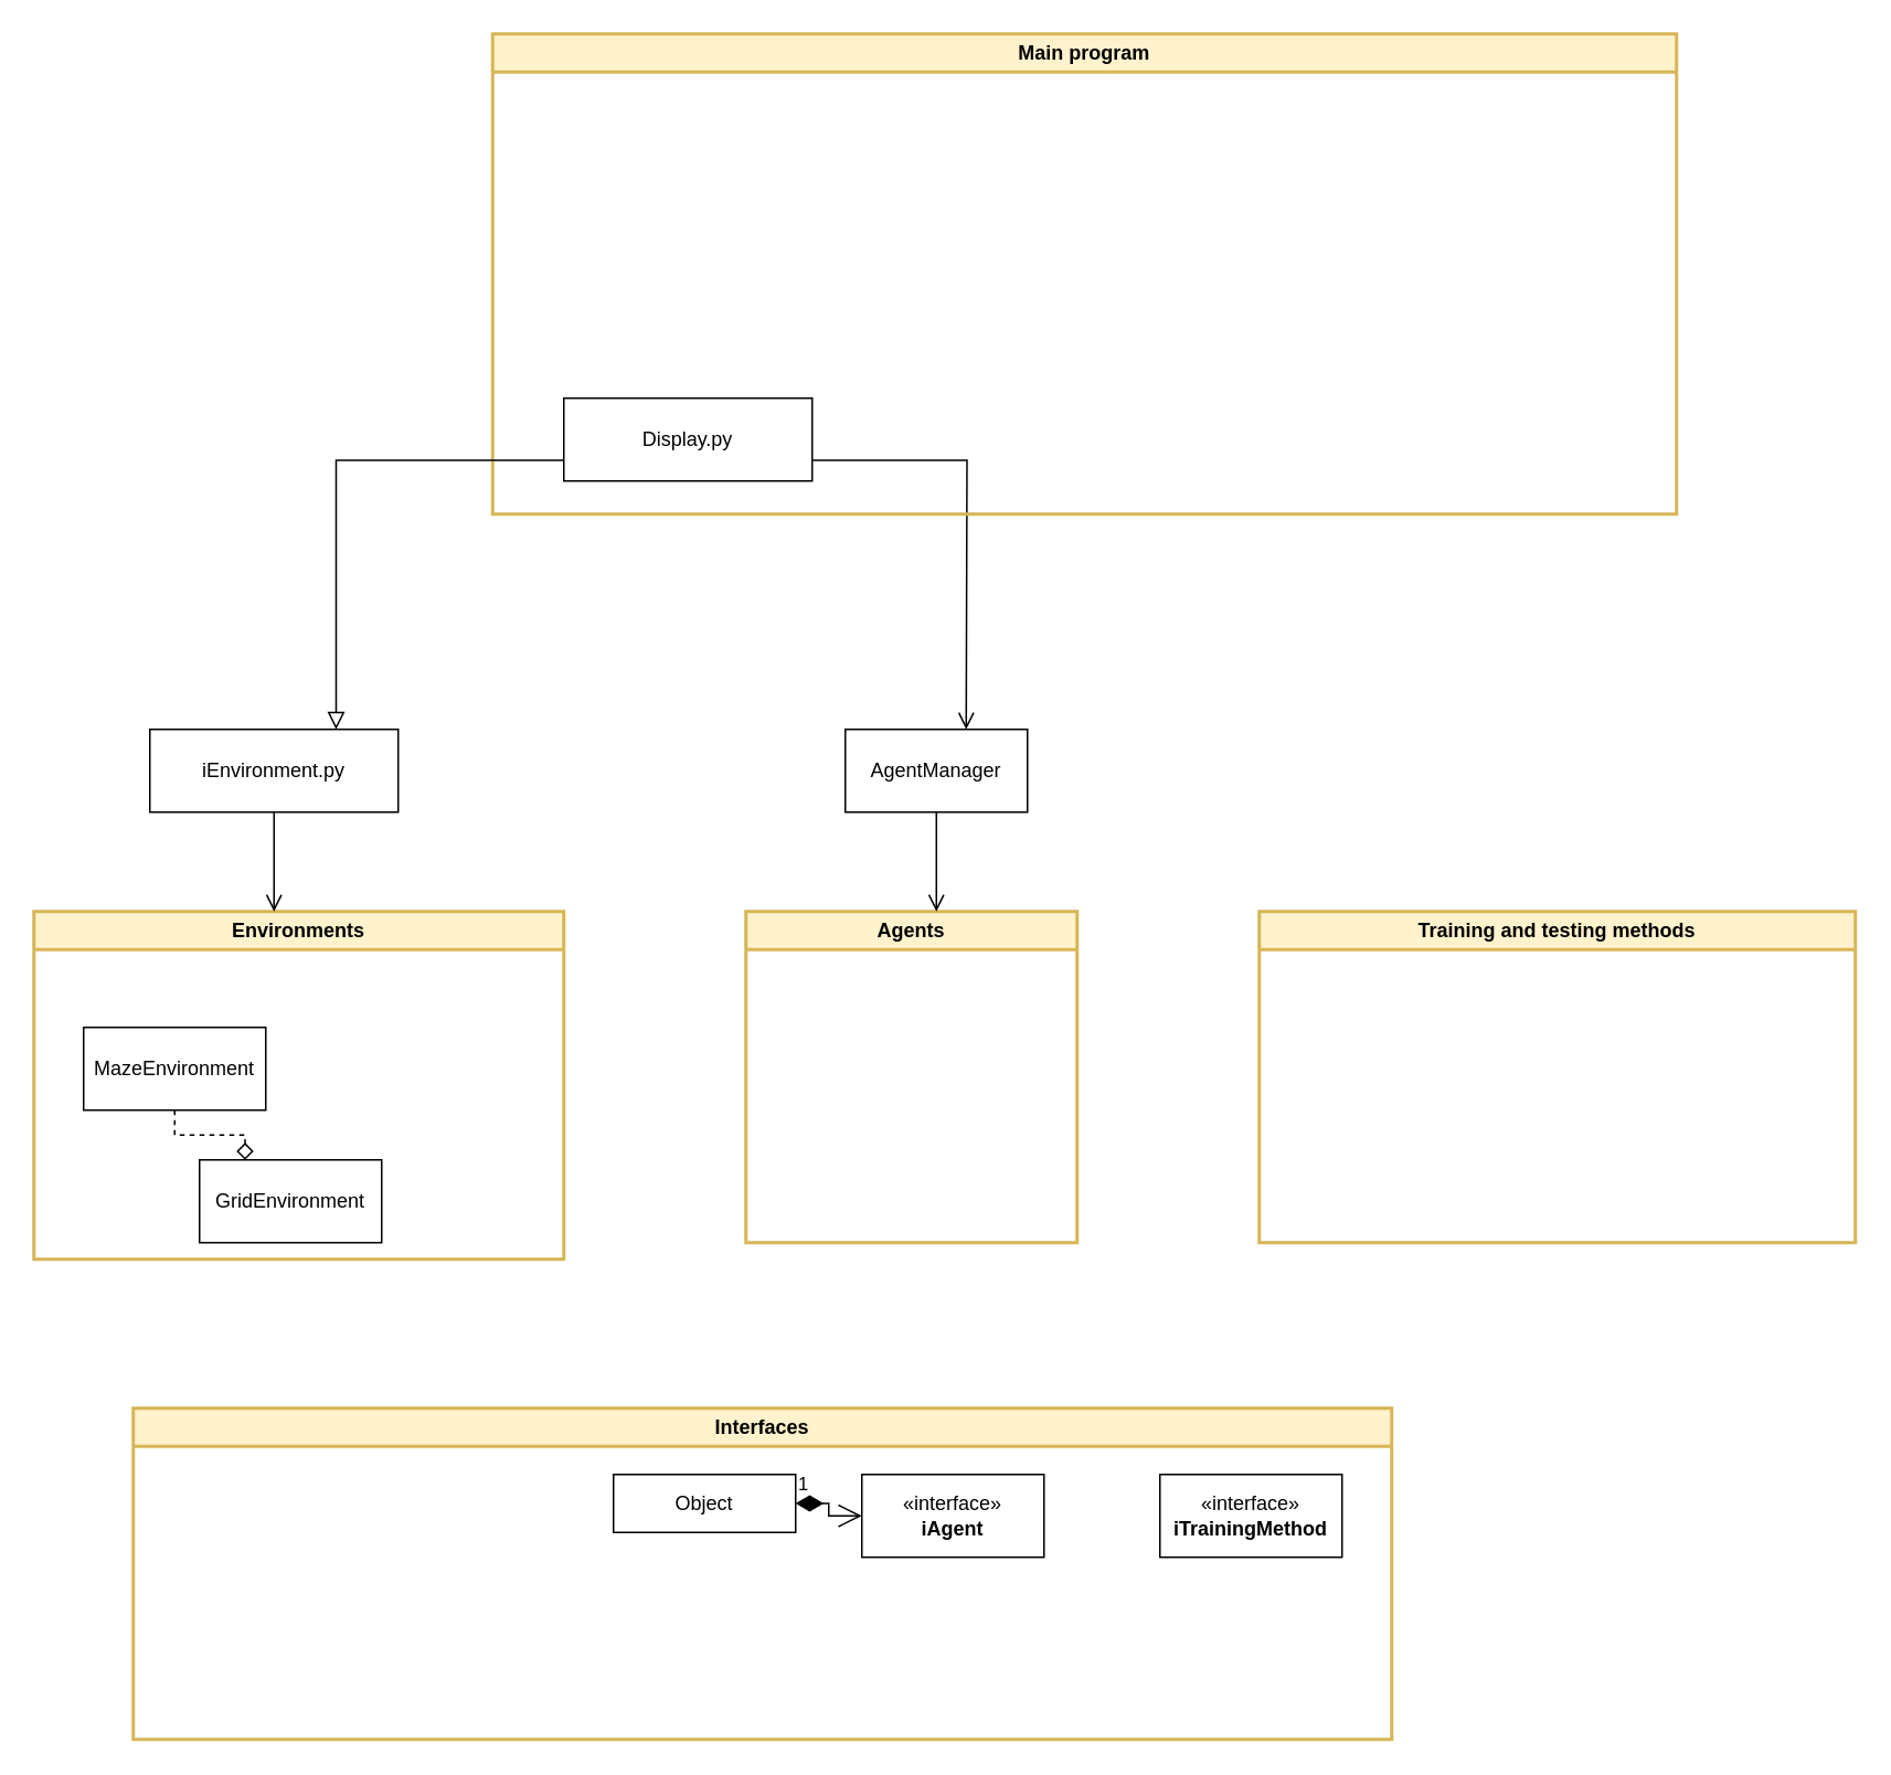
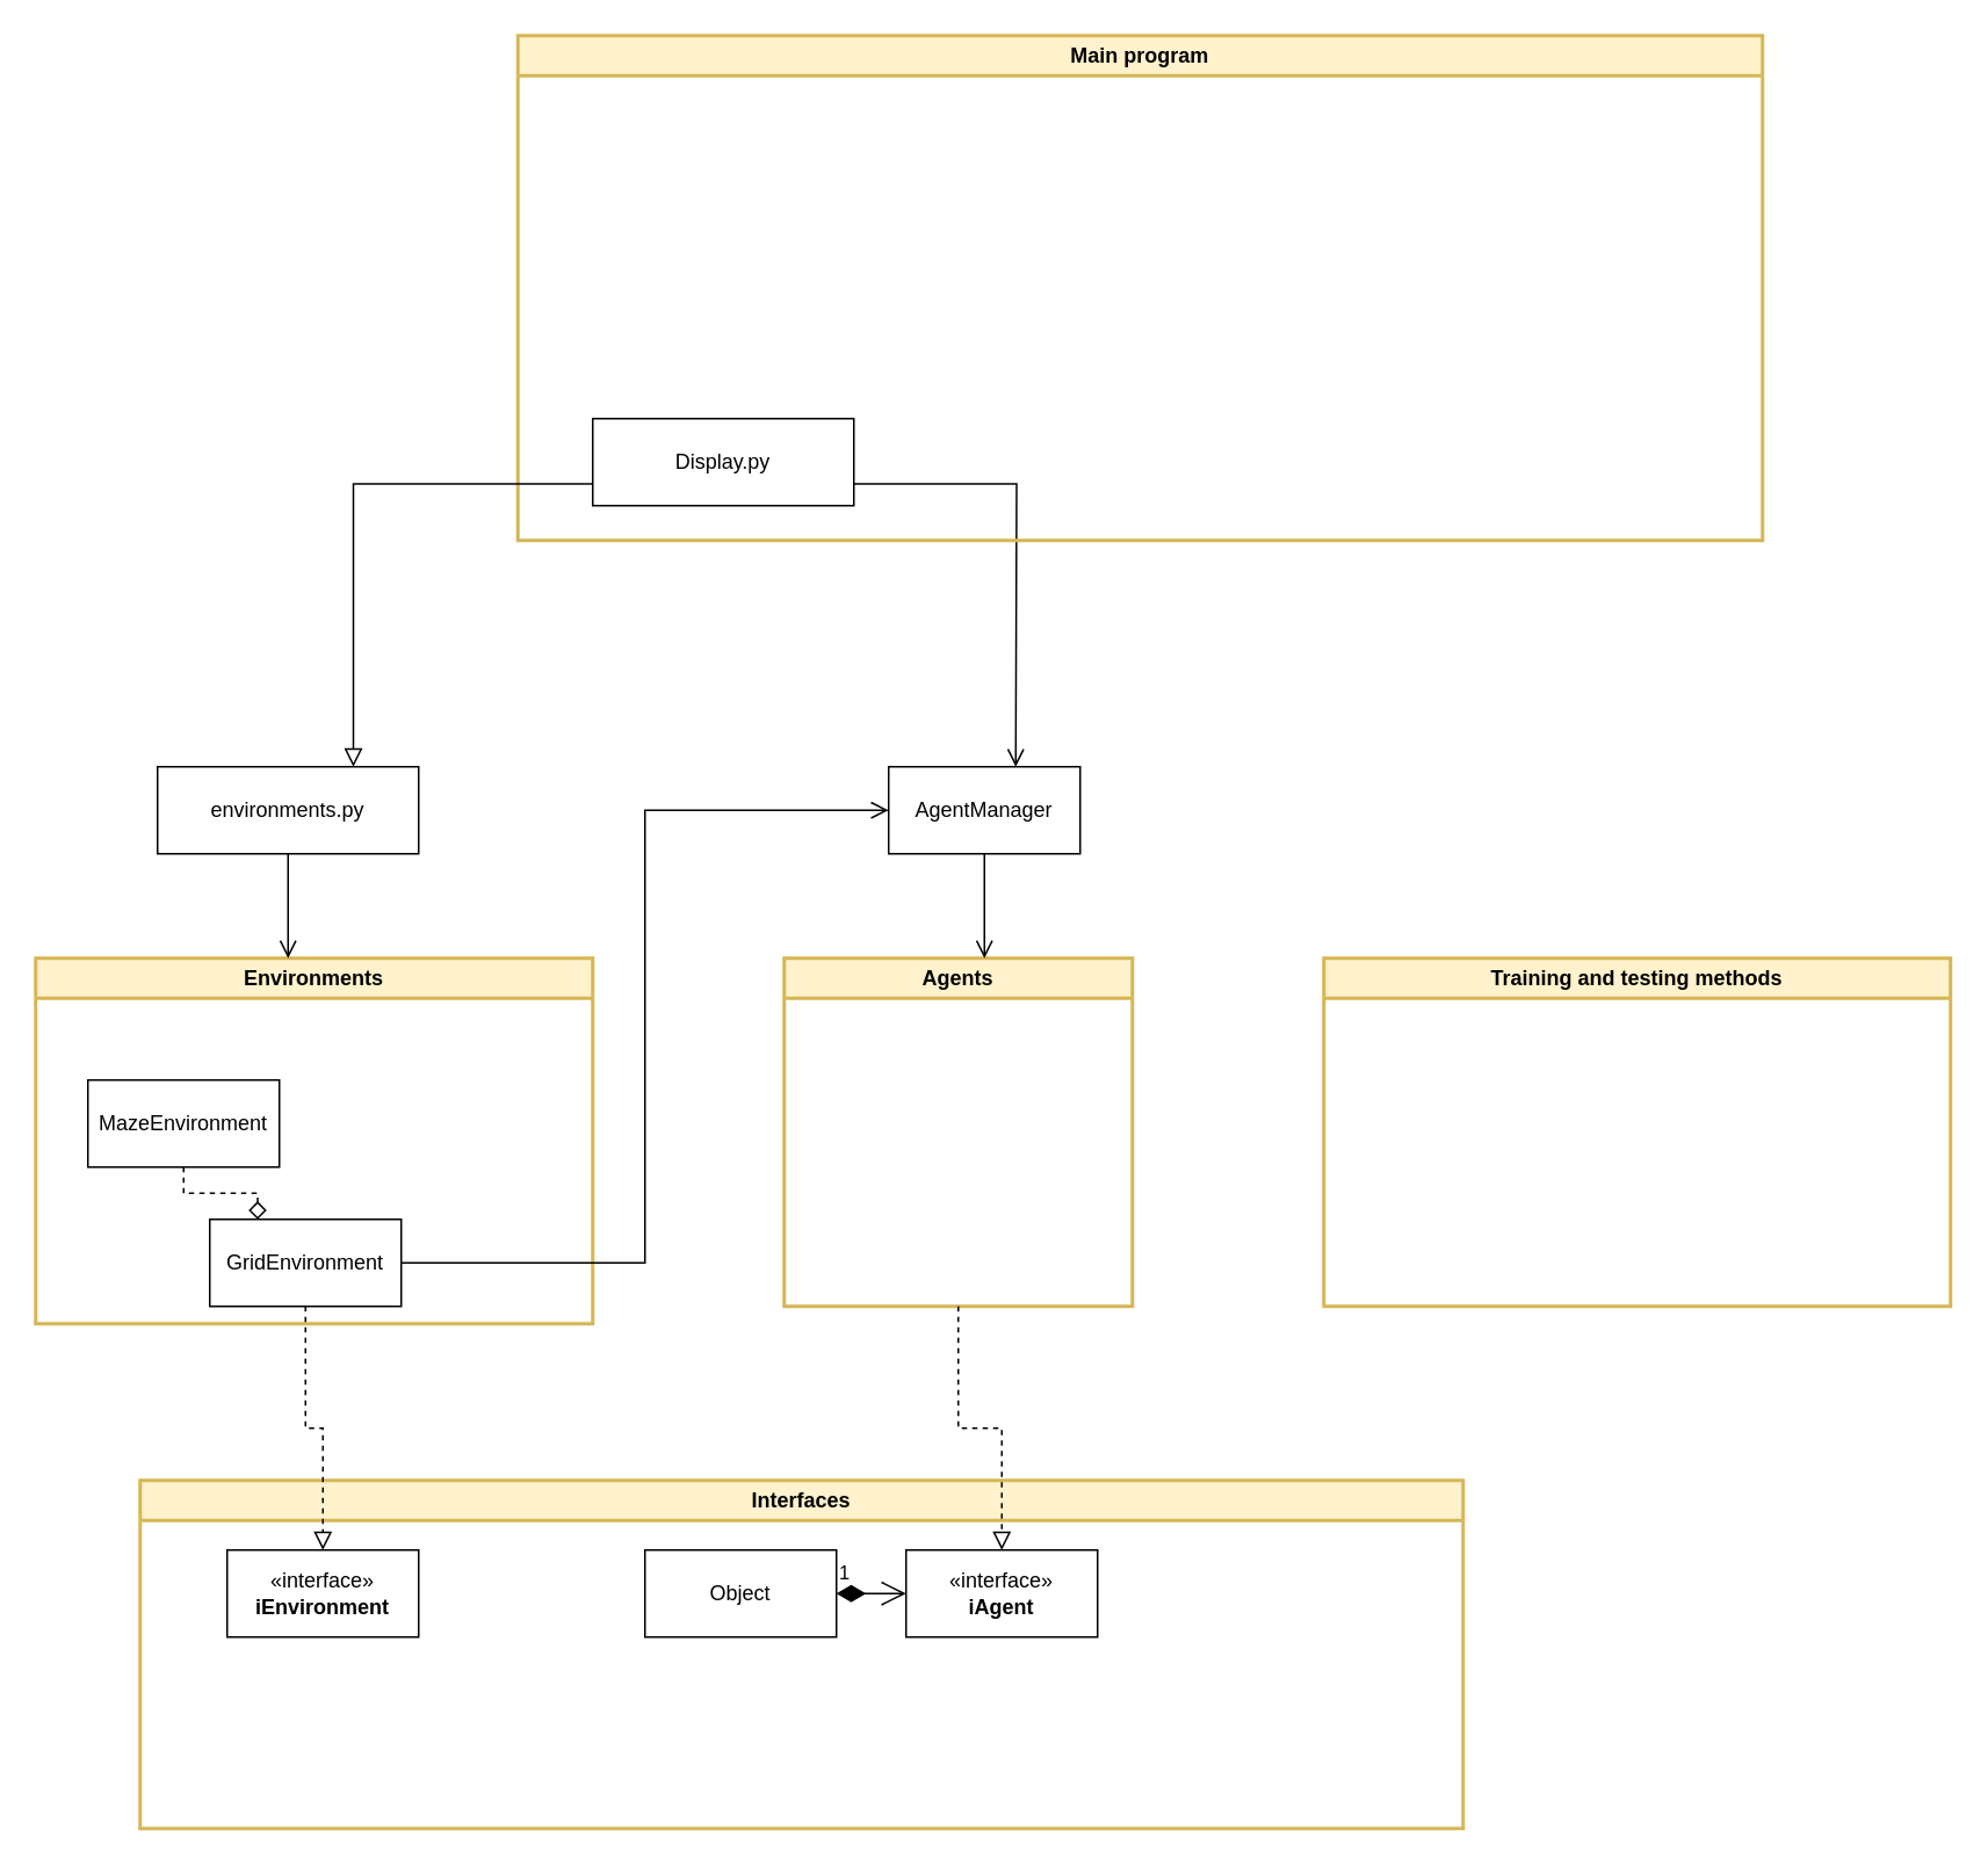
  <mxCell id="0" />
  <mxCell id="1" parent="0" />
  <mxCell id="2" value="Agents" style="swimlane;whiteSpace=wrap;html=1;strokeWidth=2;fillColor=#fff2cc;strokeColor=#d6b656;" parent="1" vertex="1"><mxGeometry x="450" y="550" width="200" height="200" as="geometry" /></mxCell>
  <mxCell id="3" value="Environments" style="swimlane;whiteSpace=wrap;html=1;fillColor=#fff2cc;strokeColor=#d6b656;strokeWidth=2;" parent="1" vertex="1"><mxGeometry x="20" y="550" width="320" height="210" as="geometry" /></mxCell>
  <mxCell id="4" value="GridEnvironment" style="html=1;whiteSpace=wrap;" parent="3" vertex="1"><mxGeometry x="100" y="150" width="110" height="50" as="geometry" /></mxCell>
  <mxCell id="5" value="MazeEnvironment" style="html=1;whiteSpace=wrap;" parent="3" vertex="1"><mxGeometry x="30" y="70" width="110" height="50" as="geometry" /></mxCell>
  <mxCell id="6" value="" style="endArrow=diamond;startArrow=none;endFill=0;startFill=0;endSize=8;html=1;verticalAlign=bottom;dashed=1;labelBackgroundColor=none;rounded=0;exitX=0.5;exitY=1;exitDx=0;exitDy=0;entryX=0.25;entryY=0;entryDx=0;entryDy=0;edgeStyle=orthogonalEdgeStyle;" parent="3" source="5" target="4" edge="1"><mxGeometry width="160" relative="1" as="geometry"><mxPoint x="165" y="210" as="sourcePoint" /><mxPoint x="160" y="310" as="targetPoint" /></mxGeometry></mxCell>
  <mxCell id="7" value="Interfaces" style="swimlane;whiteSpace=wrap;html=1;fillColor=#fff2cc;strokeColor=#d6b656;strokeWidth=2;" parent="1" vertex="1"><mxGeometry x="80" y="850" width="760" height="200" as="geometry" /></mxCell>
  <mxCell id="8" value="«interface»&lt;br&gt;&lt;b&gt;iAgent&lt;/b&gt;" style="html=1;whiteSpace=wrap;" parent="7" vertex="1"><mxGeometry x="440" y="40" width="110" height="50" as="geometry" /></mxCell>
- <mxCell id="9" value="Object" style="html=1;whiteSpace=wrap;" parent="7" vertex="1"><mxGeometry x="290" y="40" width="110" height="35" as="geometry" /></mxCell>
+ <mxCell id="9" value="Object" style="html=1;whiteSpace=wrap;" parent="7" vertex="1"><mxGeometry x="290" y="40" width="110" height="50" as="geometry" /></mxCell>
+ <mxCell id="10" value="«interface»&lt;br&gt;&lt;b&gt;iEnvironment&lt;br&gt;&lt;/b&gt;" style="html=1;whiteSpace=wrap;" parent="7" vertex="1"><mxGeometry x="50" y="40" width="110" height="50" as="geometry" /></mxCell>
  <mxCell id="11" value="1" style="endArrow=open;html=1;endSize=12;startArrow=diamondThin;startSize=14;startFill=1;edgeStyle=orthogonalEdgeStyle;align=left;verticalAlign=bottom;rounded=0;exitX=1;exitY=0.5;exitDx=0;exitDy=0;entryX=0;entryY=0.5;entryDx=0;entryDy=0;" parent="7" source="9" target="8" edge="1"><mxGeometry x="-1" y="3" relative="1" as="geometry"><mxPoint x="210" y="-100" as="sourcePoint" /><mxPoint x="370" y="-100" as="targetPoint" /></mxGeometry></mxCell>
- <mxCell id="12" value="«interface»&lt;br&gt;&lt;b&gt;iTrainingMethod&lt;br&gt;&lt;/b&gt;" style="html=1;whiteSpace=wrap;" parent="7" vertex="1"><mxGeometry x="620" y="40" width="110" height="50" as="geometry" /></mxCell>
+ <mxCell id="13" value="" style="endArrow=block;startArrow=none;endFill=0;startFill=0;endSize=8;html=1;verticalAlign=bottom;dashed=1;labelBackgroundColor=none;rounded=0;exitX=0.5;exitY=1;exitDx=0;exitDy=0;entryX=0.5;entryY=0;entryDx=0;entryDy=0;edgeStyle=orthogonalEdgeStyle;" parent="1" source="4" target="10" edge="1"><mxGeometry width="160" relative="1" as="geometry"><mxPoint x="280" y="910" as="sourcePoint" /><mxPoint x="170" y="850" as="targetPoint" /></mxGeometry></mxCell>
  <mxCell id="14" value="AgentManager" style="html=1;whiteSpace=wrap;" parent="1" vertex="1"><mxGeometry x="510" y="440" width="110" height="50" as="geometry" /></mxCell>
  <mxCell id="15" value="" style="endArrow=open;startArrow=none;endFill=0;startFill=0;endSize=8;html=1;verticalAlign=bottom;labelBackgroundColor=none;strokeWidth=1;rounded=0;exitX=0.5;exitY=1;exitDx=0;exitDy=0;" parent="1" source="14" edge="1"><mxGeometry width="160" relative="1" as="geometry"><mxPoint x="280" y="620" as="sourcePoint" /><mxPoint x="565" y="550" as="targetPoint" /></mxGeometry></mxCell>
  <mxCell id="16" value="" style="endArrow=open;startArrow=none;endFill=0;startFill=0;endSize=8;html=1;verticalAlign=bottom;labelBackgroundColor=none;strokeWidth=1;rounded=0;exitX=0.5;exitY=1;exitDx=0;exitDy=0;" parent="1" source="17" edge="1"><mxGeometry width="160" relative="1" as="geometry"><mxPoint x="-120" y="620" as="sourcePoint" /><mxPoint x="165" y="550" as="targetPoint" /></mxGeometry></mxCell>
- <mxCell id="17" value="iEnvironment.py" style="html=1;whiteSpace=wrap;" parent="1" vertex="1"><mxGeometry x="90" y="440" width="150" height="50" as="geometry" /></mxCell>
+ <mxCell id="17" value="environments.py" style="html=1;whiteSpace=wrap;" parent="1" vertex="1"><mxGeometry x="90" y="440" width="150" height="50" as="geometry" /></mxCell>
  <mxCell id="18" value="" style="endArrow=open;startArrow=none;endFill=0;startFill=0;endSize=8;html=1;verticalAlign=bottom;labelBackgroundColor=none;strokeWidth=1;rounded=0;entryX=0.75;entryY=0;entryDx=0;entryDy=0;exitX=1;exitY=0.75;exitDx=0;exitDy=0;edgeStyle=orthogonalEdgeStyle;" parent="1" edge="1" source="21"><mxGeometry width="160" relative="1" as="geometry"><mxPoint x="470" y="388" as="sourcePoint" /><mxPoint x="583" y="440" as="targetPoint" /></mxGeometry></mxCell>
+ <mxCell id="19" value="" style="endArrow=block;startArrow=none;endFill=0;startFill=0;endSize=8;html=1;verticalAlign=bottom;dashed=1;labelBackgroundColor=none;rounded=0;entryX=0.5;entryY=0;entryDx=0;entryDy=0;exitX=0.5;exitY=1;exitDx=0;exitDy=0;edgeStyle=elbowEdgeStyle;elbow=vertical;" parent="1" source="2" target="8" edge="1"><mxGeometry width="160" relative="1" as="geometry"><mxPoint x="575" y="790" as="sourcePoint" /><mxPoint x="530" y="925" as="targetPoint" /></mxGeometry></mxCell>
  <mxCell id="20" value="Main program" style="swimlane;whiteSpace=wrap;html=1;strokeWidth=2;fillColor=#fff2cc;strokeColor=#d6b656;startSize=23;" parent="1" vertex="1"><mxGeometry x="297" y="20" width="715" height="290" as="geometry" /></mxCell>
  <mxCell id="21" value="Display.py" style="html=1;whiteSpace=wrap;" parent="20" vertex="1"><mxGeometry x="43" y="220" width="150" height="50" as="geometry" /></mxCell>
  <mxCell id="22" value="Training and testing methods" style="swimlane;whiteSpace=wrap;html=1;strokeWidth=2;fillColor=#fff2cc;strokeColor=#d6b656;" parent="1" vertex="1"><mxGeometry x="760" y="550" width="360" height="200" as="geometry" /></mxCell>
+ <mxCell id="23" value="" style="endArrow=open;startArrow=none;endFill=0;startFill=0;endSize=8;html=1;verticalAlign=bottom;labelBackgroundColor=none;strokeWidth=1;rounded=0;exitX=1;exitY=0.5;exitDx=0;exitDy=0;entryX=0;entryY=0.5;entryDx=0;entryDy=0;edgeStyle=elbowEdgeStyle;" parent="1" source="4" target="14" edge="1"><mxGeometry width="160" relative="1" as="geometry"><mxPoint x="575" y="500" as="sourcePoint" /><mxPoint x="450" y="640" as="targetPoint" /></mxGeometry></mxCell>
  <mxCell id="24" value="" style="endArrow=block;startArrow=none;endFill=0;startFill=0;endSize=8;html=1;verticalAlign=bottom;labelBackgroundColor=none;strokeWidth=1;rounded=0;exitX=0;exitY=0.75;exitDx=0;exitDy=0;entryX=0.75;entryY=0;entryDx=0;entryDy=0;edgeStyle=orthogonalEdgeStyle;" parent="1" source="21" target="17" edge="1"><mxGeometry width="160" relative="1" as="geometry"><mxPoint x="175" y="500" as="sourcePoint" /><mxPoint x="175" y="560" as="targetPoint" /></mxGeometry></mxCell>
